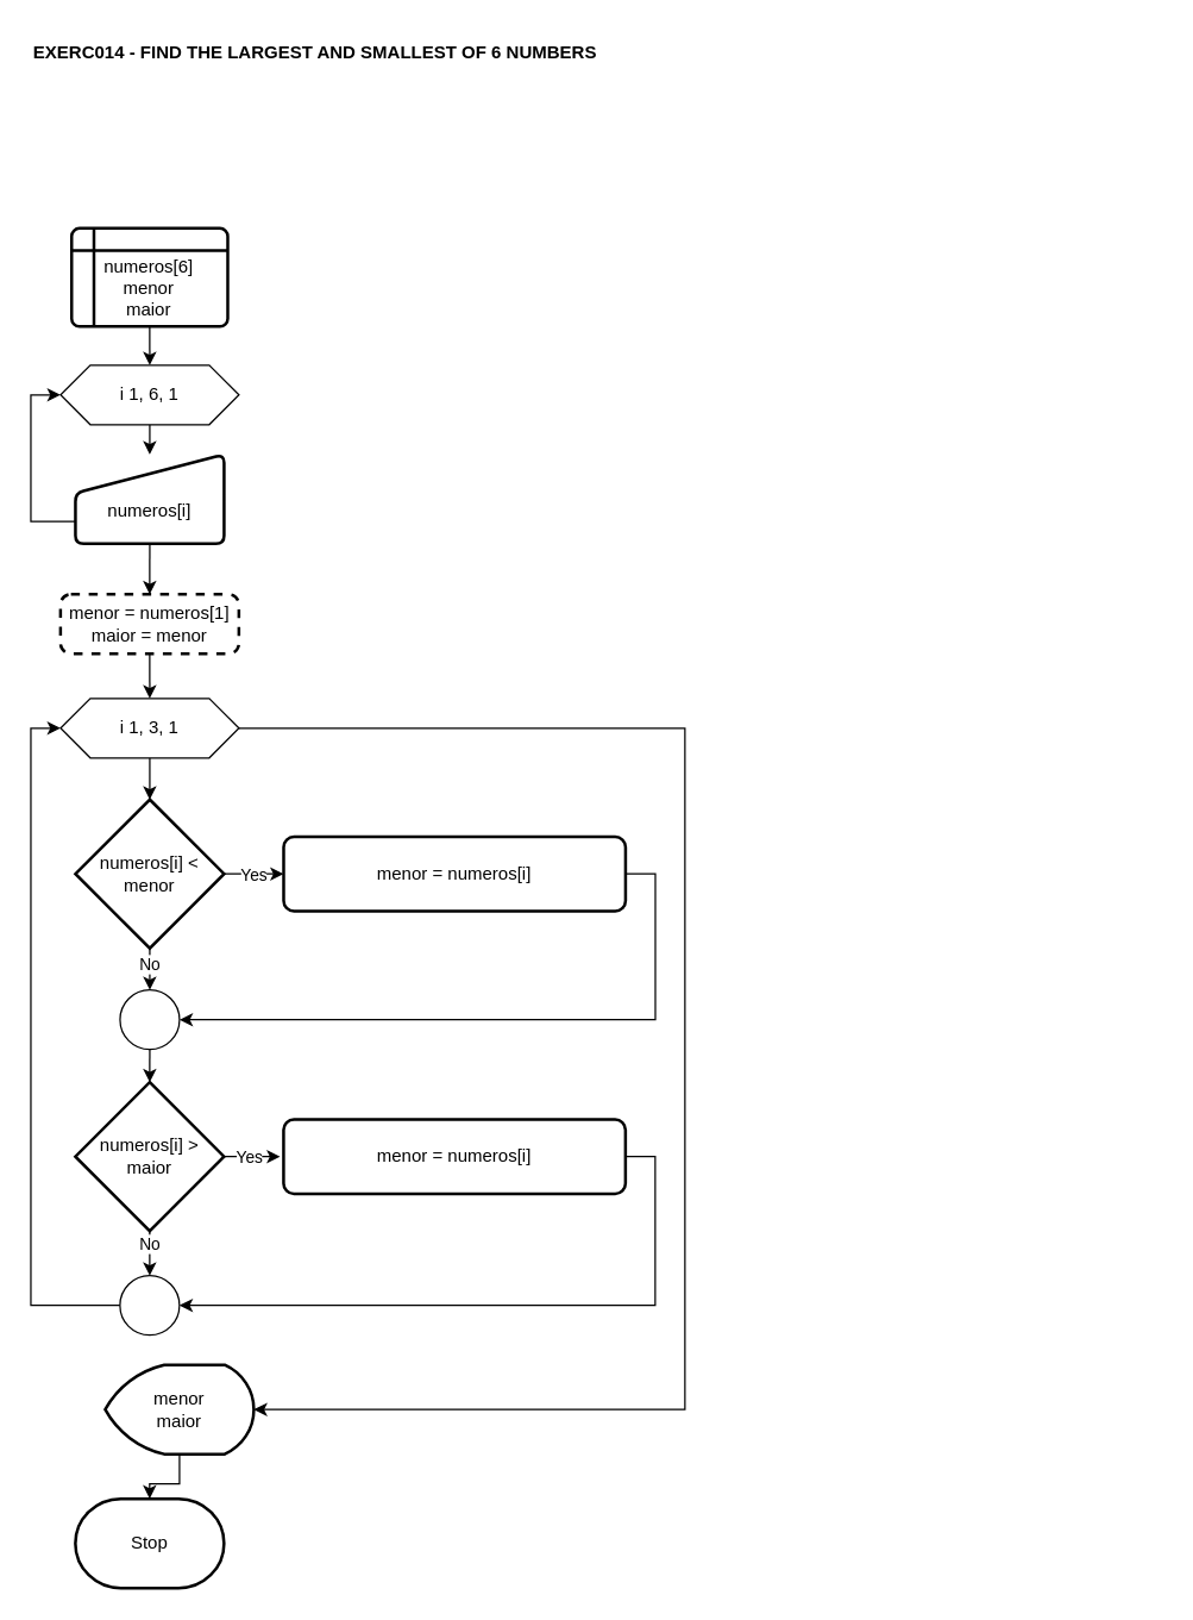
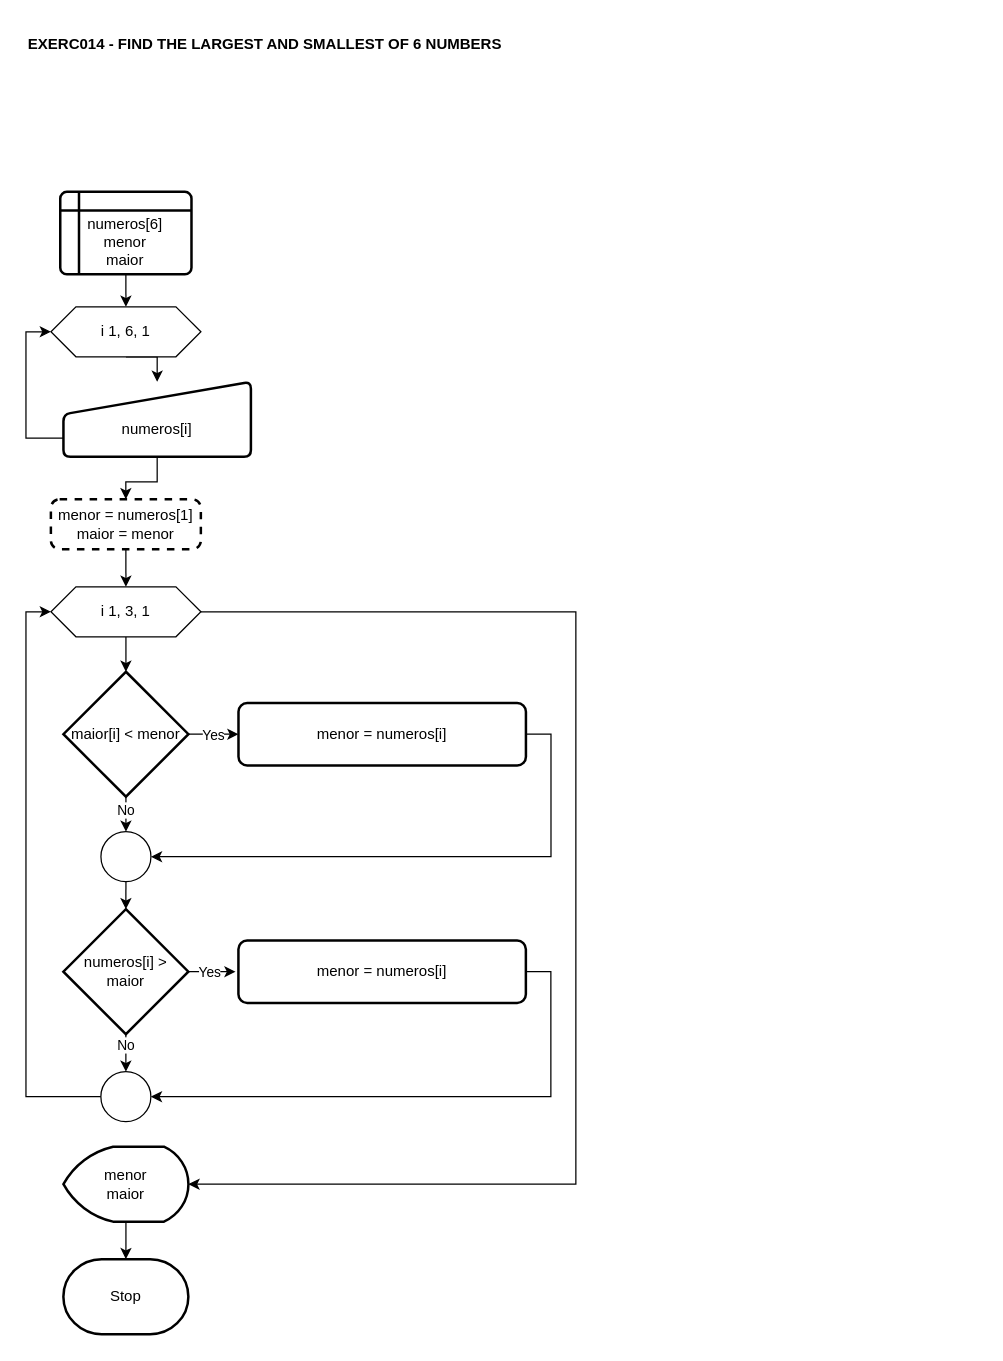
  <mxCell id="0" />
  <mxCell id="1" parent="0" />
  <mxCell id="2" value="EXERC014 - FIND THE LARGEST AND SMALLEST OF 6 NUMBERS" style="text;html=1;align=left;verticalAlign=middle;whiteSpace=wrap;rounded=0;fontStyle=1" parent="1" vertex="1"><mxGeometry x="20" y="20" width="760" height="30" as="geometry" /></mxCell>
  <mxCell id="3" style="edgeStyle=orthogonalEdgeStyle;rounded=0;orthogonalLoop=1;jettySize=auto;html=1;exitX=0.5;exitY=1;exitDx=0;exitDy=0;entryX=0.5;entryY=0;entryDx=0;entryDy=0;" edge="1" parent="1" source="4" target="9"><mxGeometry relative="1" as="geometry" /></mxCell>
  <mxCell id="4" value="&lt;div&gt;&lt;br&gt;&lt;/div&gt;&lt;div&gt;numeros[6]&lt;/div&gt;&lt;div&gt;menor&lt;/div&gt;&lt;div&gt;maior&lt;/div&gt;" style="shape=internalStorage;whiteSpace=wrap;html=1;dx=15;dy=15;rounded=1;arcSize=8;strokeWidth=2;" parent="1" vertex="1"><mxGeometry x="47.44" y="153" width="105" height="66" as="geometry" /></mxCell>
  <mxCell id="5" style="edgeStyle=orthogonalEdgeStyle;rounded=0;orthogonalLoop=1;jettySize=auto;html=1;exitX=0;exitY=0.75;exitDx=0;exitDy=0;entryX=0;entryY=0.5;entryDx=0;entryDy=0;" parent="1" source="7" target="9" edge="1"><mxGeometry relative="1" as="geometry" /></mxCell>
  <mxCell id="6" style="edgeStyle=orthogonalEdgeStyle;rounded=0;orthogonalLoop=1;jettySize=auto;html=1;exitX=0.5;exitY=1;exitDx=0;exitDy=0;entryX=0.5;entryY=0;entryDx=0;entryDy=0;" edge="1" parent="1" source="7" target="22"><mxGeometry relative="1" as="geometry" /></mxCell>
- <mxCell id="7" value="&lt;div&gt;&lt;br&gt;&lt;/div&gt;&lt;div&gt;numeros[i]&lt;/div&gt;" style="html=1;strokeWidth=2;shape=manualInput;whiteSpace=wrap;rounded=1;size=26;arcSize=11;" parent="1" vertex="1"><mxGeometry x="49.99" y="305" width="100" height="60" as="geometry" /></mxCell>
+ <mxCell id="7" value="&lt;div&gt;&lt;br&gt;&lt;/div&gt;&lt;div&gt;numeros[i]&lt;/div&gt;" style="html=1;strokeWidth=2;shape=manualInput;whiteSpace=wrap;rounded=1;size=26;arcSize=11;" parent="1" vertex="1"><mxGeometry x="49.99" y="305" width="150" height="60" as="geometry" /></mxCell>
  <mxCell id="8" style="edgeStyle=orthogonalEdgeStyle;rounded=0;orthogonalLoop=1;jettySize=auto;html=1;exitX=0.5;exitY=1;exitDx=0;exitDy=0;entryX=0.5;entryY=0;entryDx=0;entryDy=0;" parent="1" source="9" target="7" edge="1"><mxGeometry relative="1" as="geometry" /></mxCell>
  <mxCell id="9" value="i 1, 6, 1" style="shape=hexagon;perimeter=hexagonPerimeter2;whiteSpace=wrap;html=1;fixedSize=1;" parent="1" vertex="1"><mxGeometry x="39.99" y="245" width="120" height="40" as="geometry" /></mxCell>
  <mxCell id="10" value="Stop" style="strokeWidth=2;html=1;shape=mxgraph.flowchart.terminator;whiteSpace=wrap;" parent="1" vertex="1"><mxGeometry x="49.94" y="1007" width="100" height="60" as="geometry" /></mxCell>
  <mxCell id="11" style="edgeStyle=orthogonalEdgeStyle;rounded=0;orthogonalLoop=1;jettySize=auto;html=1;exitX=0.5;exitY=1;exitDx=0;exitDy=0;entryX=0.5;entryY=0;entryDx=0;entryDy=0;entryPerimeter=0;" parent="1" source="12" target="17" edge="1"><mxGeometry relative="1" as="geometry"><mxPoint x="99.99" y="539" as="targetPoint" /></mxGeometry></mxCell>
  <mxCell id="12" value="i 1, 3, 1" style="shape=hexagon;perimeter=hexagonPerimeter2;whiteSpace=wrap;html=1;fixedSize=1;" parent="1" vertex="1"><mxGeometry x="39.99" y="469" width="120" height="40" as="geometry" /></mxCell>
  <mxCell id="13" style="edgeStyle=orthogonalEdgeStyle;rounded=0;orthogonalLoop=1;jettySize=auto;html=1;exitX=1;exitY=0.5;exitDx=0;exitDy=0;exitPerimeter=0;" parent="1" source="17" target="18" edge="1"><mxGeometry relative="1" as="geometry" /></mxCell>
  <mxCell id="14" value="Yes" style="edgeLabel;html=1;align=center;verticalAlign=middle;resizable=0;points=[];" parent="13" vertex="1" connectable="0"><mxGeometry x="0.119" relative="1" as="geometry"><mxPoint x="-2" as="offset" /></mxGeometry></mxCell>
  <mxCell id="15" style="edgeStyle=orthogonalEdgeStyle;rounded=0;orthogonalLoop=1;jettySize=auto;html=1;exitX=0.5;exitY=1;exitDx=0;exitDy=0;exitPerimeter=0;entryX=0.5;entryY=0;entryDx=0;entryDy=0;entryPerimeter=0;" parent="1" source="17" target="23" edge="1"><mxGeometry relative="1" as="geometry"><mxPoint x="99.917" y="739" as="targetPoint" /></mxGeometry></mxCell>
  <mxCell id="16" value="No" style="edgeLabel;html=1;align=center;verticalAlign=middle;resizable=0;points=[];" parent="15" vertex="1" connectable="0"><mxGeometry x="0.219" relative="1" as="geometry"><mxPoint y="-7" as="offset" /></mxGeometry></mxCell>
- <mxCell id="17" value="numeros[i] &amp;lt; menor" style="strokeWidth=2;html=1;shape=mxgraph.flowchart.decision;whiteSpace=wrap;" parent="1" vertex="1"><mxGeometry x="49.99" y="537" width="100" height="100" as="geometry" /></mxCell>
+ <mxCell id="17" value="maior[i] &amp;lt; menor" style="strokeWidth=2;html=1;shape=mxgraph.flowchart.decision;whiteSpace=wrap;" parent="1" vertex="1"><mxGeometry x="49.99" y="537" width="100" height="100" as="geometry" /></mxCell>
  <mxCell id="18" value="&lt;div&gt;menor = numeros[i]&lt;/div&gt;" style="rounded=1;whiteSpace=wrap;html=1;absoluteArcSize=1;arcSize=14;strokeWidth=2;" parent="1" vertex="1"><mxGeometry x="190.05" y="562" width="230" height="50" as="geometry" /></mxCell>
  <mxCell id="19" style="edgeStyle=orthogonalEdgeStyle;rounded=0;orthogonalLoop=1;jettySize=auto;html=1;exitX=0;exitY=0.5;exitDx=0;exitDy=0;exitPerimeter=0;entryX=0;entryY=0.5;entryDx=0;entryDy=0;" edge="1" parent="1" source="20" target="12"><mxGeometry relative="1" as="geometry"><Array as="points"><mxPoint x="20" y="877" /><mxPoint x="20" y="489" /></Array></mxGeometry></mxCell>
  <mxCell id="20" value="" style="verticalLabelPosition=bottom;verticalAlign=top;html=1;shape=mxgraph.flowchart.on-page_reference;" parent="1" vertex="1"><mxGeometry x="79.94" y="857" width="40" height="40" as="geometry" /></mxCell>
  <mxCell id="21" style="edgeStyle=orthogonalEdgeStyle;rounded=0;orthogonalLoop=1;jettySize=auto;html=1;exitX=0.5;exitY=1;exitDx=0;exitDy=0;entryX=0.5;entryY=0;entryDx=0;entryDy=0;" edge="1" parent="1" source="22" target="12"><mxGeometry relative="1" as="geometry" /></mxCell>
  <mxCell id="22" value="menor = numeros[1]&lt;div&gt;maior = menor&lt;/div&gt;" style="rounded=1;whiteSpace=wrap;html=1;absoluteArcSize=1;arcSize=14;strokeWidth=2;dashed=1;" vertex="1" parent="1"><mxGeometry x="39.94" y="399" width="120" height="40" as="geometry" /></mxCell>
  <mxCell id="23" value="" style="verticalLabelPosition=bottom;verticalAlign=top;html=1;shape=mxgraph.flowchart.on-page_reference;" vertex="1" parent="1"><mxGeometry x="79.99" y="665" width="40" height="40" as="geometry" /></mxCell>
  <mxCell id="24" value="numeros[i] &amp;gt; maior" style="strokeWidth=2;html=1;shape=mxgraph.flowchart.decision;whiteSpace=wrap;" vertex="1" parent="1"><mxGeometry x="49.94" y="727" width="100" height="100" as="geometry" /></mxCell>
  <mxCell id="25" value="&lt;div&gt;menor = numeros[i]&lt;/div&gt;" style="rounded=1;whiteSpace=wrap;html=1;absoluteArcSize=1;arcSize=14;strokeWidth=2;" vertex="1" parent="1"><mxGeometry x="190" y="752" width="230" height="50" as="geometry" /></mxCell>
  <mxCell id="26" style="edgeStyle=orthogonalEdgeStyle;rounded=0;orthogonalLoop=1;jettySize=auto;html=1;exitX=0.5;exitY=1;exitDx=0;exitDy=0;exitPerimeter=0;entryX=0.5;entryY=0;entryDx=0;entryDy=0;entryPerimeter=0;" edge="1" parent="1" source="23" target="24"><mxGeometry relative="1" as="geometry" /></mxCell>
  <mxCell id="27" style="edgeStyle=orthogonalEdgeStyle;rounded=0;orthogonalLoop=1;jettySize=auto;html=1;exitX=1;exitY=0.5;exitDx=0;exitDy=0;entryX=1;entryY=0.5;entryDx=0;entryDy=0;entryPerimeter=0;" edge="1" parent="1" source="18" target="23"><mxGeometry relative="1" as="geometry" /></mxCell>
  <mxCell id="28" style="edgeStyle=orthogonalEdgeStyle;rounded=0;orthogonalLoop=1;jettySize=auto;html=1;exitX=0.5;exitY=1;exitDx=0;exitDy=0;exitPerimeter=0;entryX=0.5;entryY=0;entryDx=0;entryDy=0;entryPerimeter=0;" edge="1" parent="1" source="24" target="20"><mxGeometry relative="1" as="geometry" /></mxCell>
  <mxCell id="29" value="No" style="edgeLabel;html=1;align=center;verticalAlign=middle;resizable=0;points=[];" vertex="1" connectable="0" parent="28"><mxGeometry x="-0.444" relative="1" as="geometry"><mxPoint as="offset" /></mxGeometry></mxCell>
  <mxCell id="30" style="edgeStyle=orthogonalEdgeStyle;rounded=0;orthogonalLoop=1;jettySize=auto;html=1;exitX=1;exitY=0.5;exitDx=0;exitDy=0;exitPerimeter=0;entryX=-0.01;entryY=0.483;entryDx=0;entryDy=0;entryPerimeter=0;" edge="1" parent="1" source="24" target="25"><mxGeometry relative="1" as="geometry" /></mxCell>
  <mxCell id="31" value="Yes" style="edgeLabel;html=1;align=center;verticalAlign=middle;resizable=0;points=[];" vertex="1" connectable="0" parent="30"><mxGeometry x="-0.142" relative="1" as="geometry"><mxPoint as="offset" /></mxGeometry></mxCell>
  <mxCell id="32" style="edgeStyle=orthogonalEdgeStyle;rounded=0;orthogonalLoop=1;jettySize=auto;html=1;exitX=1;exitY=0.5;exitDx=0;exitDy=0;entryX=1;entryY=0.5;entryDx=0;entryDy=0;entryPerimeter=0;" edge="1" parent="1" source="25" target="20"><mxGeometry relative="1" as="geometry" /></mxCell>
  <mxCell id="33" style="edgeStyle=orthogonalEdgeStyle;rounded=0;orthogonalLoop=1;jettySize=auto;html=1;exitX=0.5;exitY=1;exitDx=0;exitDy=0;exitPerimeter=0;" edge="1" parent="1" source="34" target="10"><mxGeometry relative="1" as="geometry" /></mxCell>
- <mxCell id="34" value="menor&lt;div&gt;maior&lt;/div&gt;" style="strokeWidth=2;html=1;shape=mxgraph.flowchart.display;whiteSpace=wrap;" vertex="1" parent="1"><mxGeometry x="69.99" y="917" width="100" height="60" as="geometry" /></mxCell>
+ <mxCell id="34" value="menor&lt;div&gt;maior&lt;/div&gt;" style="strokeWidth=2;html=1;shape=mxgraph.flowchart.display;whiteSpace=wrap;" vertex="1" parent="1"><mxGeometry x="49.99" y="917" width="100" height="60" as="geometry" /></mxCell>
  <mxCell id="35" style="edgeStyle=orthogonalEdgeStyle;rounded=0;orthogonalLoop=1;jettySize=auto;html=1;exitX=1;exitY=0.5;exitDx=0;exitDy=0;entryX=1;entryY=0.5;entryDx=0;entryDy=0;entryPerimeter=0;" edge="1" parent="1" source="12" target="34"><mxGeometry relative="1" as="geometry"><Array as="points"><mxPoint x="460" y="489" /><mxPoint x="460" y="947" /></Array></mxGeometry></mxCell>
